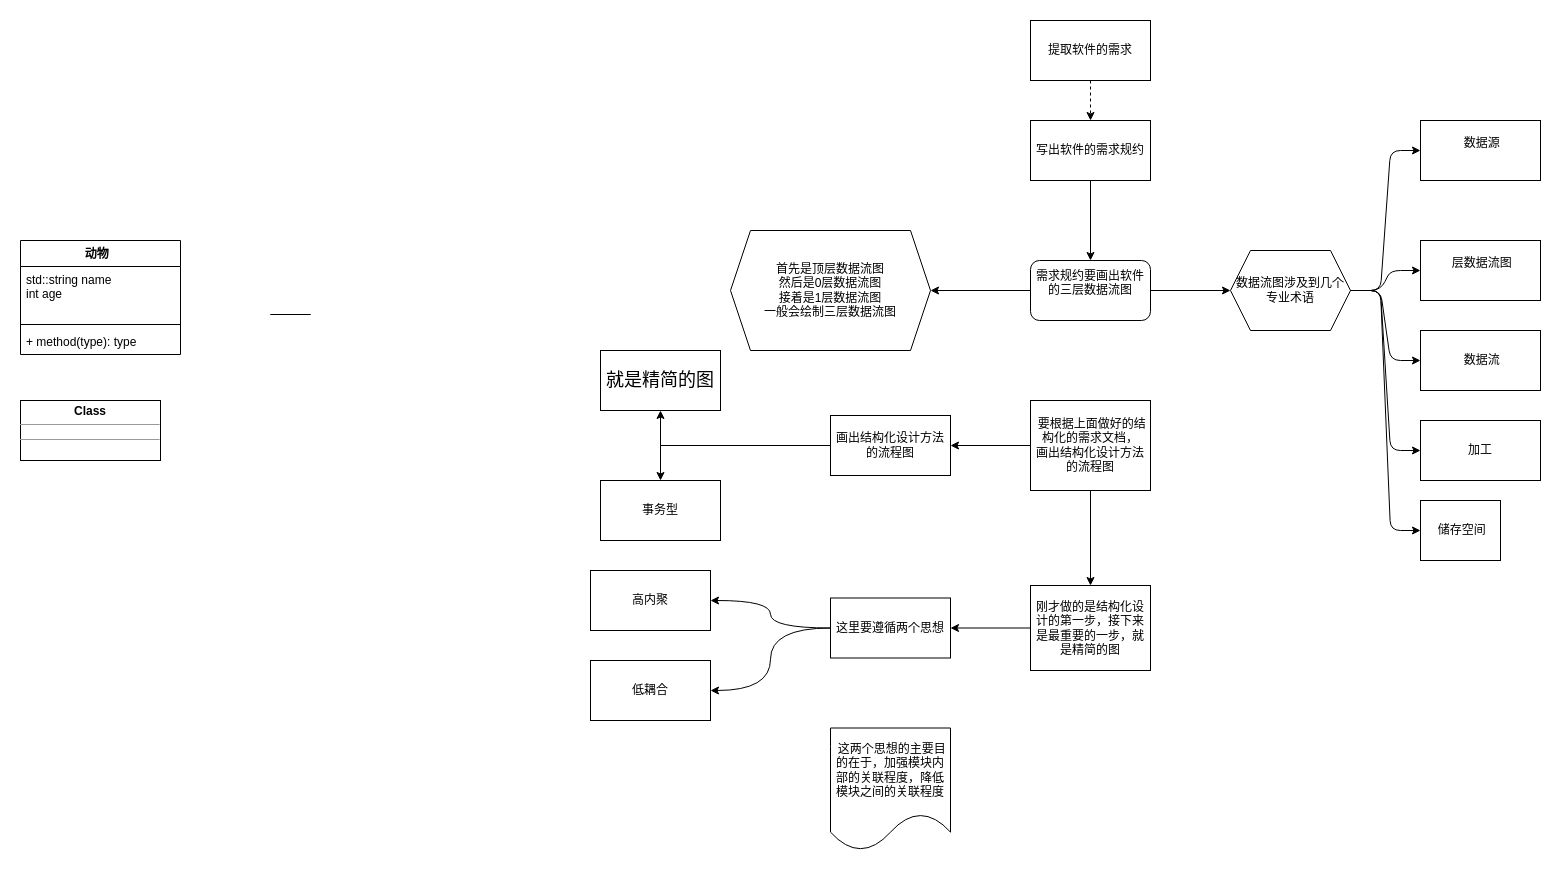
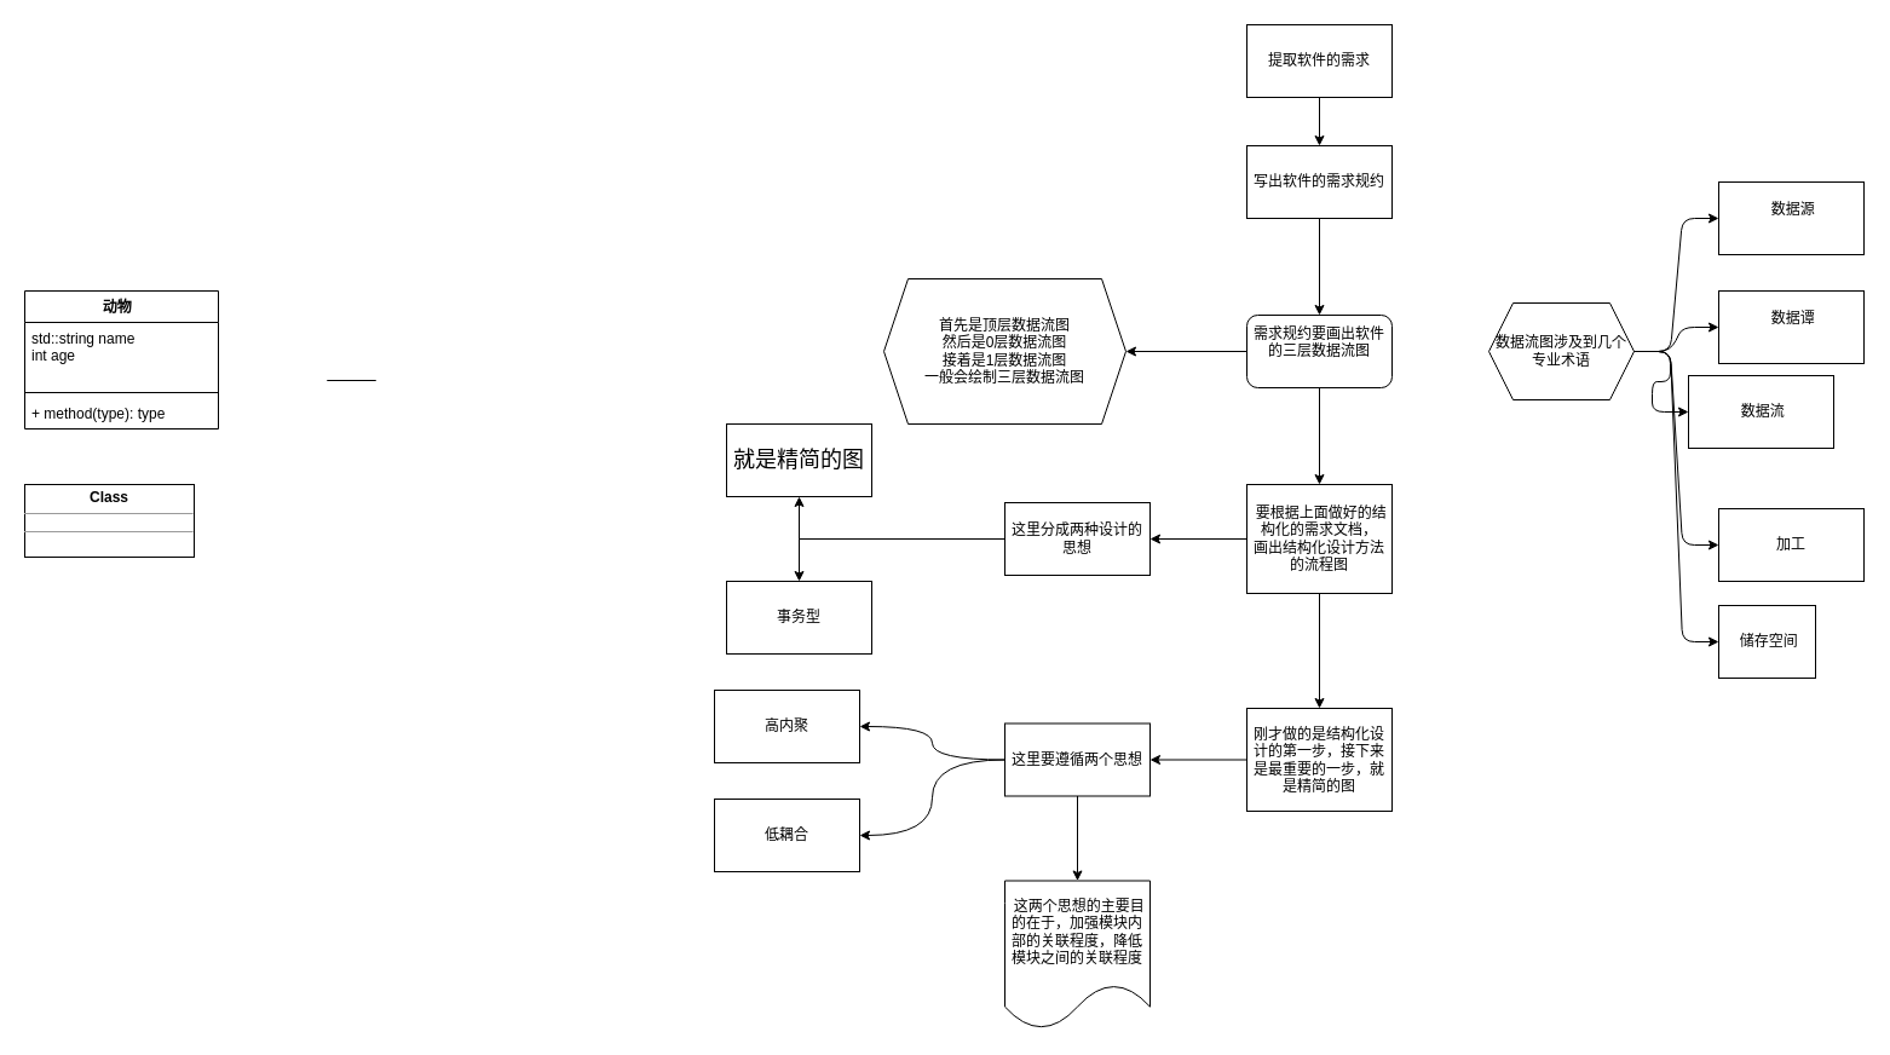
  <mxCell id="0" />
  <mxCell id="1" parent="0" />
- <mxCell id="2" value="" style="edgeStyle=orthogonalEdgeStyle;rounded=0;orthogonalLoop=1;jettySize=auto;html=1;dashed=1;" parent="1" source="3" target="5" edge="1"><mxGeometry relative="1" as="geometry" /></mxCell>
+ <mxCell id="2" value="" style="edgeStyle=orthogonalEdgeStyle;rounded=0;orthogonalLoop=1;jettySize=auto;html=1;" parent="1" source="3" target="5" edge="1"><mxGeometry relative="1" as="geometry" /></mxCell>
  <mxCell id="3" value="提取软件的需求" style="rounded=0;whiteSpace=wrap;html=1;" parent="1" vertex="1"><mxGeometry x="1030" y="20" width="120" height="60" as="geometry" /></mxCell>
  <mxCell id="4" value="" style="edgeStyle=orthogonalEdgeStyle;rounded=0;orthogonalLoop=1;jettySize=auto;html=1;" parent="1" source="5" target="8" edge="1"><mxGeometry relative="1" as="geometry" /></mxCell>
  <mxCell id="5" value="写出软件的需求规约" style="whiteSpace=wrap;html=1;rounded=0;" parent="1" vertex="1"><mxGeometry x="1030" y="120" width="120" height="60" as="geometry" /></mxCell>
  <mxCell id="6" value="" style="edgeStyle=orthogonalEdgeStyle;rounded=0;orthogonalLoop=1;jettySize=auto;html=1;" parent="1" source="8" target="9" edge="1"><mxGeometry relative="1" as="geometry" /></mxCell>
- <mxCell id="7" value="" style="edgeStyle=orthogonalEdgeStyle;rounded=0;orthogonalLoop=1;jettySize=auto;html=1;" parent="1" source="8" target="11" edge="1"><mxGeometry relative="1" as="geometry" /></mxCell>
+ <mxCell id="7" value="" style="edgeStyle=orthogonalEdgeStyle;rounded=0;orthogonalLoop=1;jettySize=auto;html=1;" parent="1" source="8" target="23" edge="1"><mxGeometry relative="1" as="geometry" /></mxCell>
  <mxCell id="8" value="需求规约要画出软件的三层数据流图&lt;div&gt;&lt;br&gt;&lt;/div&gt;" style="whiteSpace=wrap;html=1;rounded=1;" parent="1" vertex="1"><mxGeometry x="1030" y="260" width="120" height="60" as="geometry" /></mxCell>
  <mxCell id="9" value="首先是顶层数据流图&lt;div&gt;然后是0层数据流图&lt;/div&gt;&lt;div&gt;接着是1层数据流图&lt;/div&gt;&lt;div&gt;一般会绘制三层数据流图&lt;/div&gt;" style="shape=hexagon;perimeter=hexagonPerimeter2;whiteSpace=wrap;html=1;fixedSize=1;rounded=0;" parent="1" vertex="1"><mxGeometry x="730" y="230" width="200" height="120" as="geometry" /></mxCell>
  <mxCell id="10" value="" style="edgeStyle=entityRelationEdgeStyle;rounded=1;orthogonalLoop=1;jettySize=auto;html=1;" parent="1" source="11" target="12" edge="1"><mxGeometry relative="1" as="geometry" /></mxCell>
  <mxCell id="11" value="数据流图涉及到几个专业术语" style="shape=hexagon;perimeter=hexagonPerimeter2;whiteSpace=wrap;html=1;fixedSize=1;rounded=0;" parent="1" vertex="1"><mxGeometry x="1230" y="250" width="120" height="80" as="geometry" /></mxCell>
- <mxCell id="12" value="&amp;nbsp;数据源&lt;div&gt;&lt;br&gt;&lt;/div&gt;" style="whiteSpace=wrap;html=1;rounded=0;" parent="1" vertex="1"><mxGeometry x="1420" y="120" width="120" height="60" as="geometry" /></mxCell>
+ <mxCell id="12" value="&amp;nbsp;数据源&lt;div&gt;&lt;br&gt;&lt;/div&gt;" style="whiteSpace=wrap;html=1;rounded=0;" parent="1" vertex="1"><mxGeometry x="1420" y="150" width="120" height="60" as="geometry" /></mxCell>
  <mxCell id="13" value="" style="edgeStyle=entityRelationEdgeStyle;rounded=1;orthogonalLoop=1;jettySize=auto;html=1;exitX=1;exitY=0.5;exitDx=0;exitDy=0;" parent="1" source="11" target="14" edge="1"><mxGeometry relative="1" as="geometry"><mxPoint x="1360" y="300" as="sourcePoint" /></mxGeometry></mxCell>
  <mxCell id="14" value="加工" style="whiteSpace=wrap;html=1;rounded=0;" parent="1" vertex="1"><mxGeometry x="1420" y="420" width="120" height="60" as="geometry" /></mxCell>
  <mxCell id="15" value="" style="edgeStyle=entityRelationEdgeStyle;rounded=1;orthogonalLoop=1;jettySize=auto;html=1;exitX=1;exitY=0.5;exitDx=0;exitDy=0;" parent="1" source="11" target="16" edge="1"><mxGeometry relative="1" as="geometry"><mxPoint x="1360" y="330" as="sourcePoint" /><Array as="points"><mxPoint x="1390" y="430" /></Array></mxGeometry></mxCell>
- <mxCell id="16" value="&amp;nbsp;数据流" style="whiteSpace=wrap;html=1;rounded=0;" parent="1" vertex="1"><mxGeometry x="1420" y="330" width="120" height="60" as="geometry" /></mxCell>
+ <mxCell id="16" value="&amp;nbsp;数据流" style="whiteSpace=wrap;html=1;rounded=0;" parent="1" vertex="1"><mxGeometry x="1395" y="310" width="120" height="60" as="geometry" /></mxCell>
  <mxCell id="17" value="" style="edgeStyle=entityRelationEdgeStyle;rounded=1;orthogonalLoop=1;jettySize=auto;html=1;exitX=1;exitY=0.5;exitDx=0;exitDy=0;" parent="1" source="11" target="18" edge="1"><mxGeometry relative="1" as="geometry"><mxPoint x="1385" y="410" as="sourcePoint" /></mxGeometry></mxCell>
- <mxCell id="18" value="&amp;nbsp;层数据流图&lt;br&gt;&lt;div&gt;&lt;br&gt;&lt;/div&gt;" style="whiteSpace=wrap;html=1;rounded=0;" parent="1" vertex="1"><mxGeometry x="1420" y="240" width="120" height="60" as="geometry" /></mxCell>
+ <mxCell id="18" value="&amp;nbsp;数据谭&lt;br&gt;&lt;div&gt;&lt;br&gt;&lt;/div&gt;" style="whiteSpace=wrap;html=1;rounded=0;" parent="1" vertex="1"><mxGeometry x="1420" y="240" width="120" height="60" as="geometry" /></mxCell>
  <mxCell id="19" value="" style="edgeStyle=entityRelationEdgeStyle;rounded=1;orthogonalLoop=1;jettySize=auto;html=1;exitX=1;exitY=0.5;exitDx=0;exitDy=0;" parent="1" source="11" target="20" edge="1"><mxGeometry relative="1" as="geometry"><mxPoint x="1360" y="420" as="sourcePoint" /></mxGeometry></mxCell>
  <mxCell id="20" value="&lt;div&gt;&amp;nbsp;储存空间&lt;/div&gt;" style="whiteSpace=wrap;html=1;rounded=0;" parent="1" vertex="1"><mxGeometry x="1420" y="500" width="80" height="60" as="geometry" /></mxCell>
  <mxCell id="21" value="" style="edgeStyle=orthogonalEdgeStyle;rounded=0;orthogonalLoop=1;jettySize=auto;html=1;" parent="1" source="23" target="25" edge="1"><mxGeometry relative="1" as="geometry" /></mxCell>
  <mxCell id="22" value="" style="edgeStyle=orthogonalEdgeStyle;rounded=0;orthogonalLoop=1;jettySize=auto;html=1;" parent="1" source="23" target="30" edge="1"><mxGeometry relative="1" as="geometry" /></mxCell>
  <mxCell id="23" value="&amp;nbsp;要根据上面做好的结构化的需求文档，&lt;div&gt;画出结构化设计方法的流程图&lt;/div&gt;" style="whiteSpace=wrap;html=1;rounded=0;" parent="1" vertex="1"><mxGeometry x="1030" y="400" width="120" height="90" as="geometry" /></mxCell>
  <mxCell id="24" value="" style="edgeStyle=orthogonalEdgeStyle;rounded=0;orthogonalLoop=1;jettySize=auto;html=1;" parent="1" source="25" target="26" edge="1"><mxGeometry relative="1" as="geometry" /></mxCell>
- <mxCell id="25" value="画出结构化设计方法的流程图" style="whiteSpace=wrap;html=1;rounded=0;" parent="1" vertex="1"><mxGeometry x="830" y="415" width="120" height="60" as="geometry" /></mxCell>
+ <mxCell id="25" value="这里分成两种设计的思想" style="whiteSpace=wrap;html=1;rounded=0;" parent="1" vertex="1"><mxGeometry x="830" y="415" width="120" height="60" as="geometry" /></mxCell>
  <mxCell id="26" value="&lt;font style=&quot;font-size: 18px;&quot;&gt;就是精简的图&lt;/font&gt;" style="whiteSpace=wrap;html=1;rounded=0;fontSize=18;" parent="1" vertex="1"><mxGeometry x="600" y="350" width="120" height="60" as="geometry" /></mxCell>
  <mxCell id="27" value="" style="edgeStyle=orthogonalEdgeStyle;rounded=0;orthogonalLoop=1;jettySize=auto;html=1;exitX=0;exitY=0.5;exitDx=0;exitDy=0;" parent="1" source="25" target="28" edge="1"><mxGeometry relative="1" as="geometry"><mxPoint x="820" y="520" as="sourcePoint" /></mxGeometry></mxCell>
  <mxCell id="28" value="事务型" style="whiteSpace=wrap;html=1;rounded=0;" parent="1" vertex="1"><mxGeometry x="600" y="480" width="120" height="60" as="geometry" /></mxCell>
  <mxCell id="29" value="" style="edgeStyle=orthogonalEdgeStyle;rounded=0;orthogonalLoop=1;jettySize=auto;html=1;" parent="1" source="30" target="33" edge="1"><mxGeometry relative="1" as="geometry" /></mxCell>
  <mxCell id="30" value="刚才做的是结构化设计的第一步，接下来是最重要的一步，就是精简的图" style="whiteSpace=wrap;html=1;rounded=0;" parent="1" vertex="1"><mxGeometry x="1030" y="585" width="120" height="85" as="geometry" /></mxCell>
  <mxCell id="31" value="" style="edgeStyle=orthogonalEdgeStyle;rounded=0;orthogonalLoop=1;jettySize=auto;html=1;elbow=vertical;curved=1;" parent="1" source="33" target="34" edge="1"><mxGeometry relative="1" as="geometry" /></mxCell>
+ <mxCell id="32" value="" style="edgeStyle=orthogonalEdgeStyle;rounded=0;orthogonalLoop=1;jettySize=auto;html=1;" parent="1" source="33" target="37" edge="1"><mxGeometry relative="1" as="geometry" /></mxCell>
  <mxCell id="33" value="这里要遵循两个思想" style="whiteSpace=wrap;html=1;rounded=0;" parent="1" vertex="1"><mxGeometry x="830" y="597.5" width="120" height="60" as="geometry" /></mxCell>
  <mxCell id="34" value="高内聚" style="whiteSpace=wrap;html=1;rounded=0;" parent="1" vertex="1"><mxGeometry x="590" y="570" width="120" height="60" as="geometry" /></mxCell>
  <mxCell id="35" value="" style="edgeStyle=orthogonalEdgeStyle;rounded=0;orthogonalLoop=1;jettySize=auto;html=1;elbow=vertical;curved=1;exitX=0;exitY=0.5;exitDx=0;exitDy=0;entryX=1;entryY=0.5;entryDx=0;entryDy=0;" parent="1" source="33" target="36" edge="1"><mxGeometry relative="1" as="geometry"><mxPoint x="830" y="718" as="sourcePoint" /></mxGeometry></mxCell>
  <mxCell id="36" value="低耦合" style="whiteSpace=wrap;html=1;rounded=0;" parent="1" vertex="1"><mxGeometry x="590" y="660" width="120" height="60" as="geometry" /></mxCell>
  <mxCell id="37" value="&amp;nbsp;这两个思想的主要目的在于，加强模块内部的关联程度，降低模块之间的关联程度" style="shape=document;whiteSpace=wrap;html=1;boundedLbl=1;rounded=0;" parent="1" vertex="1"><mxGeometry x="830" y="727.5" width="120" height="122.5" as="geometry" /></mxCell>
  <mxCell id="38" value="动物  " style="swimlane;fontStyle=1;align=center;verticalAlign=top;childLayout=stackLayout;horizontal=1;startSize=26;horizontalStack=0;resizeParent=1;resizeParentMax=0;resizeLast=0;collapsible=1;marginBottom=0;" vertex="1" parent="1"><mxGeometry x="20" y="240" width="160" height="114" as="geometry"><mxRectangle x="-770" y="240" width="100" height="30" as="alternateBounds" /></mxGeometry></mxCell>
  <mxCell id="39" value="std::string name&#10;int age" style="text;strokeColor=none;fillColor=none;align=left;verticalAlign=top;spacingLeft=4;spacingRight=4;overflow=hidden;rotatable=0;points=[[0,0.5],[1,0.5]];portConstraint=eastwest;" vertex="1" parent="38"><mxGeometry y="26" width="160" height="54" as="geometry" /></mxCell>
  <mxCell id="40" value="" style="line;strokeWidth=1;fillColor=none;align=left;verticalAlign=middle;spacingTop=-1;spacingLeft=3;spacingRight=3;rotatable=0;labelPosition=right;points=[];portConstraint=eastwest;strokeColor=inherit;" vertex="1" parent="38"><mxGeometry y="80" width="160" height="8" as="geometry" /></mxCell>
  <mxCell id="41" value="+ method(type): type" style="text;strokeColor=none;fillColor=none;align=left;verticalAlign=top;spacingLeft=4;spacingRight=4;overflow=hidden;rotatable=0;points=[[0,0.5],[1,0.5]];portConstraint=eastwest;" vertex="1" parent="38"><mxGeometry y="88" width="160" height="26" as="geometry" /></mxCell>
  <mxCell id="42" value="" style="line;strokeWidth=1;fillColor=none;align=left;verticalAlign=middle;spacingTop=-1;spacingLeft=3;spacingRight=3;rotatable=0;labelPosition=right;points=[];portConstraint=eastwest;strokeColor=inherit;" vertex="1" parent="1"><mxGeometry x="270" y="310" width="40" height="8" as="geometry" /></mxCell>
  <mxCell id="43" value="&lt;p style=&quot;margin:0px;margin-top:4px;text-align:center;&quot;&gt;&lt;b&gt;Class&lt;/b&gt;&lt;/p&gt;&lt;hr size=&quot;1&quot;/&gt;&lt;div style=&quot;height:2px;&quot;&gt;&lt;/div&gt;&lt;hr size=&quot;1&quot;/&gt;&lt;div style=&quot;height:2px;&quot;&gt;&lt;/div&gt;" style="verticalAlign=top;align=left;overflow=fill;fontSize=12;fontFamily=Helvetica;html=1;" vertex="1" parent="1"><mxGeometry x="20" y="400" width="140" height="60" as="geometry" /></mxCell>
  <mxCell id="44" value="" style="line;strokeWidth=1;fillColor=none;align=left;verticalAlign=middle;spacingTop=-1;spacingLeft=3;spacingRight=3;rotatable=0;labelPosition=right;points=[];portConstraint=eastwest;strokeColor=inherit;" vertex="1" parent="1"><mxGeometry x="270" y="310" width="40" height="8" as="geometry" /></mxCell>
